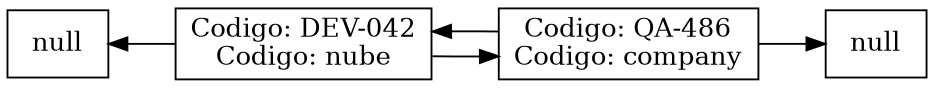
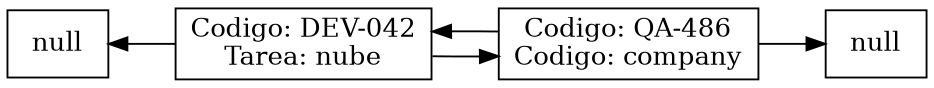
  digraph {
    rankdir=LR
    node [shape=record]
    n1 [label=null]
-   n2 [label="Codigo: DEV-042\nCodigo: nube\n"]
+   n2 [label="Codigo: DEV-042\nTarea: nube\n"]
    n3 [label="Codigo: QA-486\nCodigo: company\n"]
    n4 [label=null]
    n1 -> n2 [dir=back]
    n2 -> n3
    n3 -> n2
    n3 -> n4
  }
